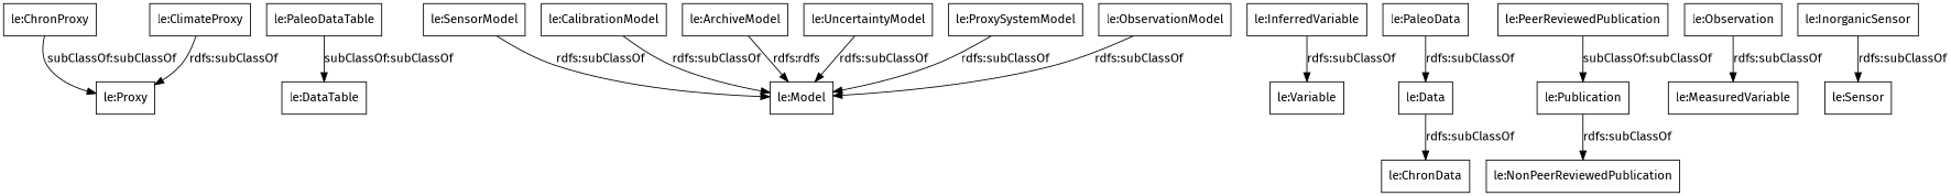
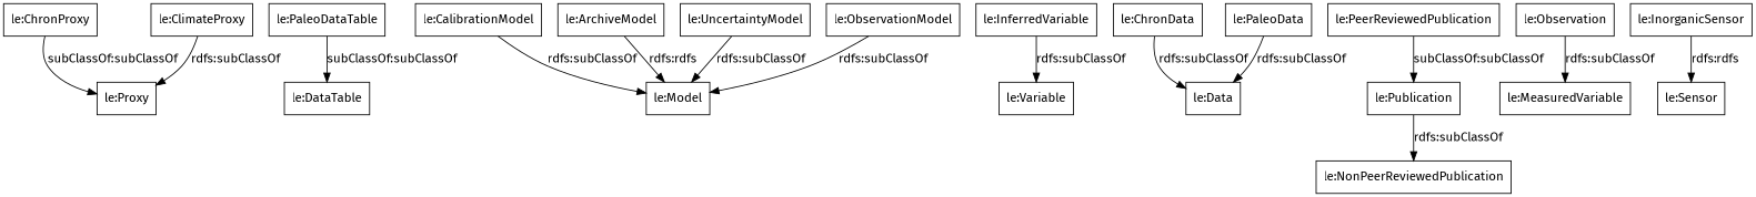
  digraph {
    fontname="Fira Sans"
    rankdir=TB
    node [color=black fontname="Fira Sans" shape=rectangle]
    edge [fontname="Fira Sans"]
    "le:ChronProxy"
    "le:Proxy"
    "le:PaleoDataTable"
    "le:DataTable"
-   "le:SensorModel"
    "le:Model"
    "le:InferredVariable"
    "le:Variable"
    "le:ChronData"
    "le:Data"
    "le:CalibrationModel"
    "le:Publication"
    "le:NonPeerReviewedPublication"
    "le:ArchiveModel"
    "le:UncertaintyModel"
    "le:ClimateProxy"
-   "le:ProxySystemModel"
    "le:ObservationModel"
    "le:Observation"
    "le:MeasuredVariable"
    "le:InorganicSensor"
    "le:Sensor"
    "le:PaleoData"
    "le:PeerReviewedPublication"
    "le:ChronProxy" -> "le:Proxy" [label="subClassOf:subClassOf"]
    "le:PaleoDataTable" -> "le:DataTable" [label="subClassOf:subClassOf"]
-   "le:SensorModel" -> "le:Model" [label="rdfs:subClassOf"]
    "le:InferredVariable" -> "le:Variable" [label="rdfs:subClassOf"]
-   "le:Data" -> "le:ChronData" [label="rdfs:subClassOf"]
+   "le:ChronData" -> "le:Data" [label="rdfs:subClassOf"]
    "le:CalibrationModel" -> "le:Model" [label="rdfs:subClassOf"]
    "le:Publication" -> "le:NonPeerReviewedPublication" [label="rdfs:subClassOf"]
    "le:ArchiveModel" -> "le:Model" [label="rdfs:rdfs"]
    "le:UncertaintyModel" -> "le:Model" [label="rdfs:subClassOf"]
    "le:ClimateProxy" -> "le:Proxy" [label="rdfs:subClassOf"]
-   "le:ProxySystemModel" -> "le:Model" [label="rdfs:subClassOf"]
    "le:ObservationModel" -> "le:Model" [label="rdfs:subClassOf"]
    "le:Observation" -> "le:MeasuredVariable" [label="rdfs:subClassOf"]
-   "le:InorganicSensor" -> "le:Sensor" [label="rdfs:subClassOf"]
+   "le:InorganicSensor" -> "le:Sensor" [label="rdfs:rdfs"]
    "le:PaleoData" -> "le:Data" [label="rdfs:subClassOf"]
    "le:PeerReviewedPublication" -> "le:Publication" [label="subClassOf:subClassOf"]
  }
